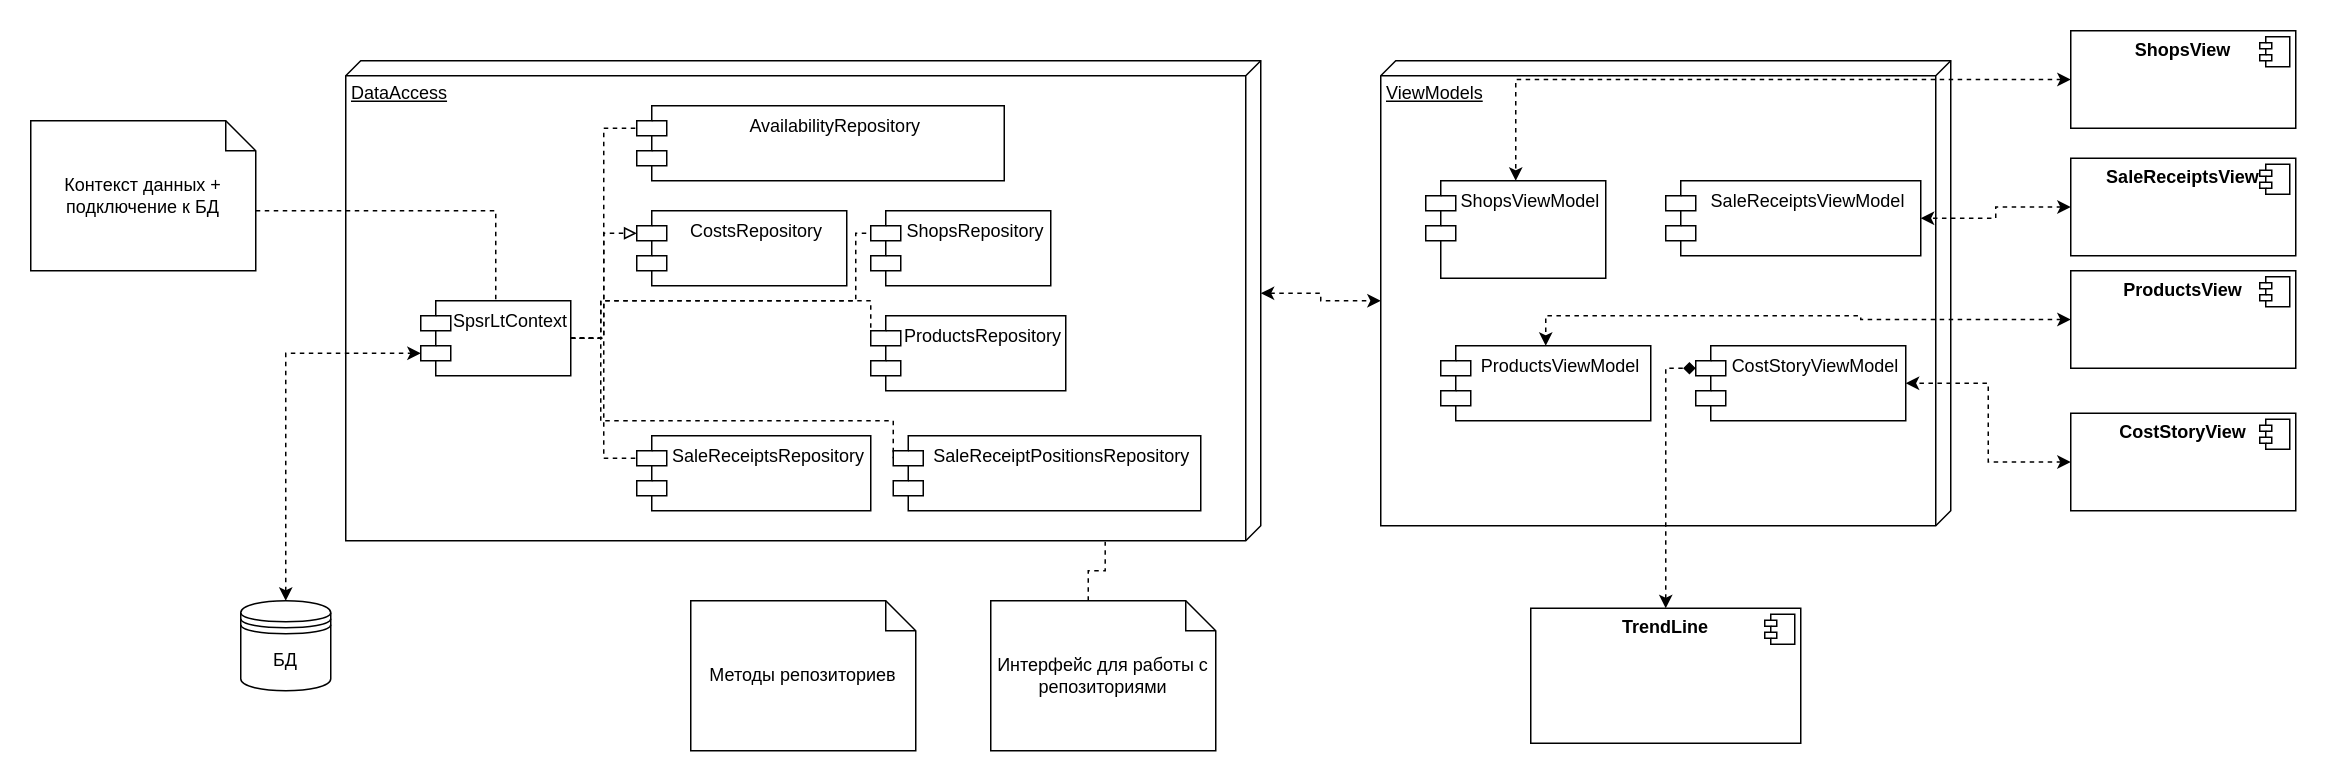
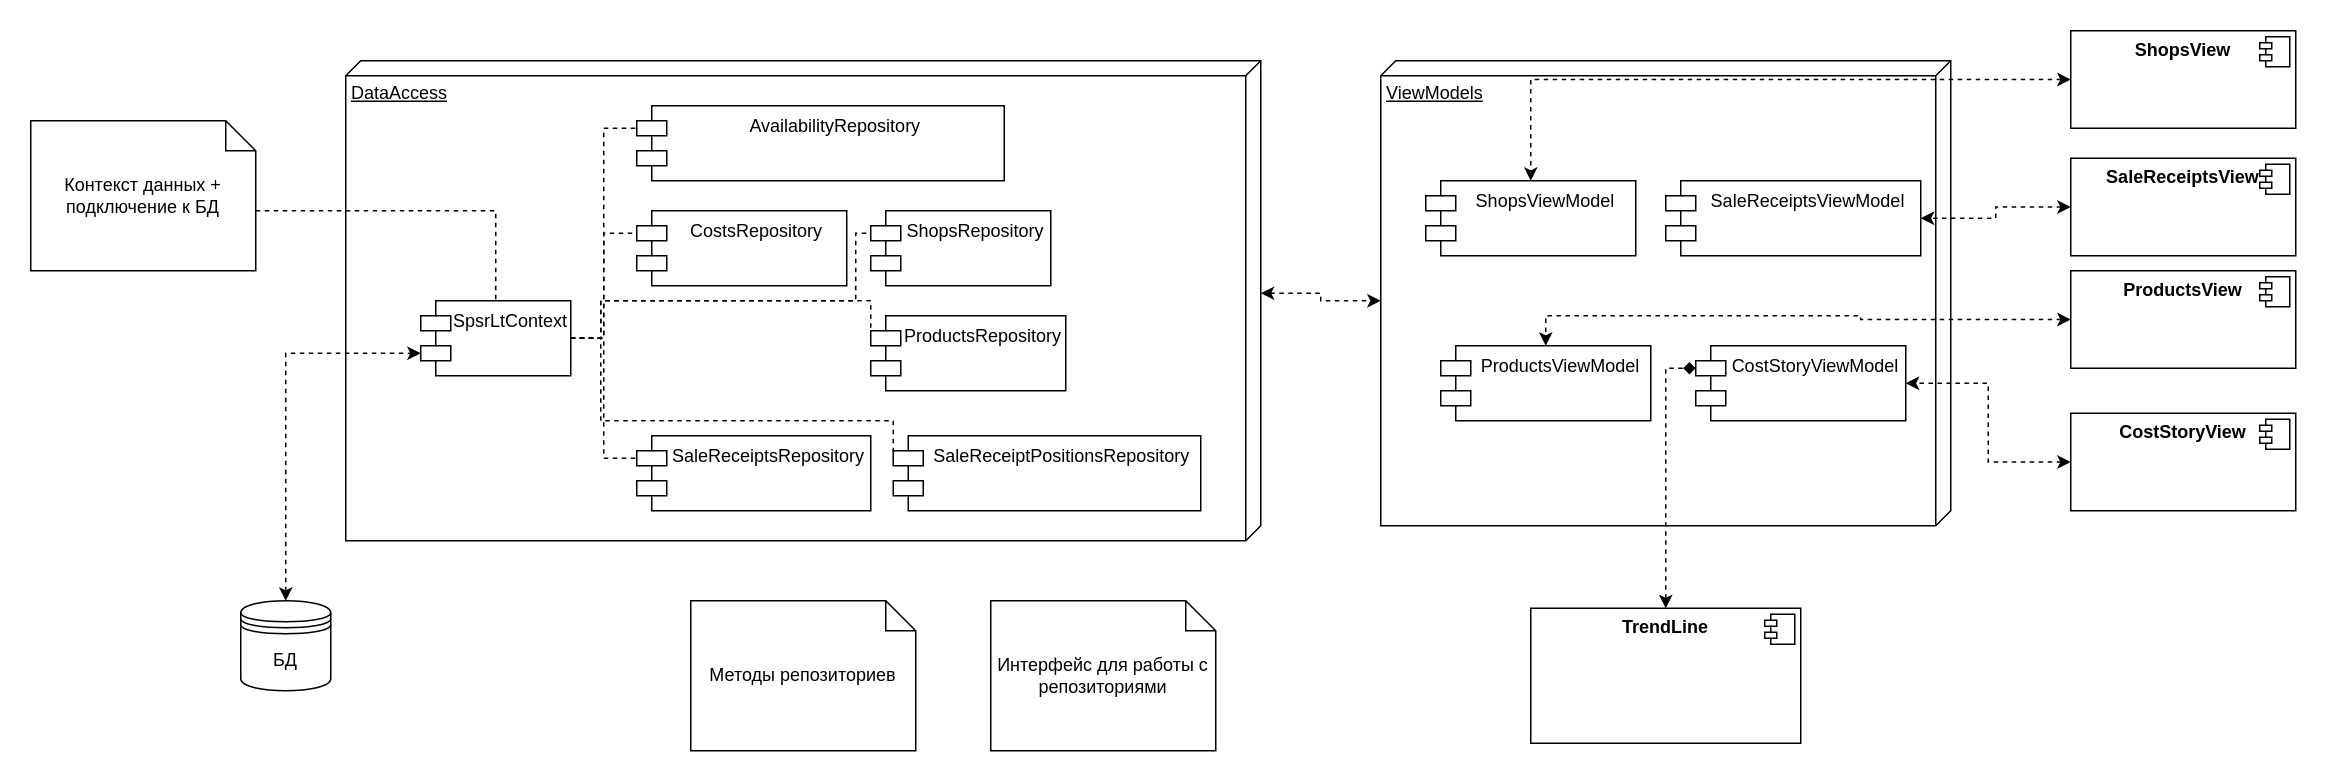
  <mxCell id="0" />
  <mxCell id="1" parent="0" />
  <mxCell id="2" style="edgeStyle=orthogonalEdgeStyle;rounded=0;orthogonalLoop=1;jettySize=auto;html=1;exitX=0;exitY=0;exitDx=155;exitDy=0;exitPerimeter=0;entryX=0;entryY=0;entryDx=160;entryDy=380;entryPerimeter=0;dashed=1;startArrow=classic;startFill=1;endArrow=classic;endFill=1;" edge="1" parent="1" source="3" target="22"><mxGeometry relative="1" as="geometry" /></mxCell>
  <mxCell id="3" value="DataAccess&lt;br&gt;" style="verticalAlign=top;align=left;spacingTop=8;spacingLeft=2;spacingRight=12;shape=cube;size=10;direction=south;fontStyle=4;html=1;" vertex="1" parent="1"><mxGeometry x="230" y="40" width="610" height="320" as="geometry" /></mxCell>
  <mxCell id="4" style="edgeStyle=orthogonalEdgeStyle;rounded=0;orthogonalLoop=1;jettySize=auto;html=1;exitX=0;exitY=0;exitDx=150;exitDy=60;exitPerimeter=0;entryX=0.5;entryY=0;entryDx=0;entryDy=0;endArrow=none;endFill=0;dashed=1;" edge="1" parent="1" source="5" target="12"><mxGeometry relative="1" as="geometry" /></mxCell>
  <mxCell id="5" value="Контекст данных + подключение к БД" style="shape=note;size=20;whiteSpace=wrap;html=1;" vertex="1" parent="1"><mxGeometry x="20" y="80" width="150" height="100" as="geometry" /></mxCell>
  <mxCell id="6" style="edgeStyle=orthogonalEdgeStyle;rounded=0;orthogonalLoop=1;jettySize=auto;html=1;exitX=1;exitY=0.5;exitDx=0;exitDy=0;entryX=0;entryY=0;entryDx=0;entryDy=15;entryPerimeter=0;dashed=1;startArrow=none;startFill=0;endArrow=none;endFill=0;" edge="1" parent="1" source="12" target="15"><mxGeometry relative="1" as="geometry" /></mxCell>
- <mxCell id="7" style="edgeStyle=orthogonalEdgeStyle;rounded=0;orthogonalLoop=1;jettySize=auto;html=1;exitX=1;exitY=0.5;exitDx=0;exitDy=0;entryX=0;entryY=0;entryDx=0;entryDy=15;entryPerimeter=0;dashed=1;startArrow=none;startFill=0;endArrow=block;endFill=0;" edge="1" parent="1" source="12" target="16"><mxGeometry relative="1" as="geometry" /></mxCell>
+ <mxCell id="7" style="edgeStyle=orthogonalEdgeStyle;rounded=0;orthogonalLoop=1;jettySize=auto;html=1;exitX=1;exitY=0.5;exitDx=0;exitDy=0;entryX=0;entryY=0;entryDx=0;entryDy=15;entryPerimeter=0;dashed=1;startArrow=none;startFill=0;endArrow=none;endFill=0;" edge="1" parent="1" source="12" target="16"><mxGeometry relative="1" as="geometry" /></mxCell>
  <mxCell id="8" style="edgeStyle=orthogonalEdgeStyle;rounded=0;orthogonalLoop=1;jettySize=auto;html=1;exitX=1;exitY=0.5;exitDx=0;exitDy=0;entryX=0;entryY=0;entryDx=0;entryDy=15;entryPerimeter=0;dashed=1;startArrow=none;startFill=0;endArrow=none;endFill=0;" edge="1" parent="1" source="12" target="20"><mxGeometry relative="1" as="geometry" /></mxCell>
  <mxCell id="9" style="edgeStyle=orthogonalEdgeStyle;rounded=0;orthogonalLoop=1;jettySize=auto;html=1;exitX=1;exitY=0.5;exitDx=0;exitDy=0;entryX=0;entryY=0;entryDx=0;entryDy=15;entryPerimeter=0;dashed=1;startArrow=none;startFill=0;endArrow=none;endFill=0;" edge="1" parent="1" source="12" target="18"><mxGeometry relative="1" as="geometry"><Array as="points"><mxPoint x="400" y="225" /><mxPoint x="400" y="200" /><mxPoint x="580" y="200" /></Array></mxGeometry></mxCell>
  <mxCell id="10" style="edgeStyle=orthogonalEdgeStyle;rounded=0;orthogonalLoop=1;jettySize=auto;html=1;exitX=1;exitY=0.5;exitDx=0;exitDy=0;entryX=0;entryY=0;entryDx=0;entryDy=15;entryPerimeter=0;dashed=1;startArrow=none;startFill=0;endArrow=none;endFill=0;" edge="1" parent="1" source="12" target="17"><mxGeometry relative="1" as="geometry"><Array as="points"><mxPoint x="400" y="225" /><mxPoint x="400" y="200" /><mxPoint x="570" y="200" /><mxPoint x="570" y="155" /></Array></mxGeometry></mxCell>
  <mxCell id="11" style="edgeStyle=orthogonalEdgeStyle;rounded=0;orthogonalLoop=1;jettySize=auto;html=1;exitX=1;exitY=0.5;exitDx=0;exitDy=0;entryX=0;entryY=0;entryDx=0;entryDy=15;entryPerimeter=0;dashed=1;startArrow=none;startFill=0;endArrow=none;endFill=0;" edge="1" parent="1" source="12" target="19"><mxGeometry relative="1" as="geometry"><Array as="points"><mxPoint x="400" y="225" /><mxPoint x="400" y="280" /><mxPoint x="595" y="280" /></Array></mxGeometry></mxCell>
  <mxCell id="12" value="SpsrLtContext" style="shape=module;align=left;spacingLeft=20;align=center;verticalAlign=top;" vertex="1" parent="1"><mxGeometry x="280" y="200" width="100" height="50" as="geometry" /></mxCell>
  <mxCell id="13" style="edgeStyle=orthogonalEdgeStyle;rounded=0;orthogonalLoop=1;jettySize=auto;html=1;exitX=0.5;exitY=0;exitDx=0;exitDy=0;entryX=0;entryY=0;entryDx=0;entryDy=35;entryPerimeter=0;dashed=1;endArrow=classic;endFill=1;startArrow=classic;startFill=1;" edge="1" parent="1" source="14" target="12"><mxGeometry relative="1" as="geometry" /></mxCell>
  <mxCell id="14" value="БД" style="shape=datastore;whiteSpace=wrap;html=1;" vertex="1" parent="1"><mxGeometry x="160" y="400" width="60" height="60" as="geometry" /></mxCell>
  <mxCell id="15" value="AvailabilityRepository" style="shape=module;align=left;spacingLeft=20;align=center;verticalAlign=top;" vertex="1" parent="1"><mxGeometry x="424" y="70" width="245" height="50" as="geometry" /></mxCell>
  <mxCell id="16" value="CostsRepository" style="shape=module;align=left;spacingLeft=20;align=center;verticalAlign=top;" vertex="1" parent="1"><mxGeometry x="424" y="140" width="140" height="50" as="geometry" /></mxCell>
  <mxCell id="17" value="ShopsRepository" style="shape=module;align=left;spacingLeft=20;align=center;verticalAlign=top;" vertex="1" parent="1"><mxGeometry x="580" y="140" width="120" height="50" as="geometry" /></mxCell>
  <mxCell id="18" value="ProductsRepository" style="shape=module;align=left;spacingLeft=20;align=center;verticalAlign=top;" vertex="1" parent="1"><mxGeometry x="580" y="210" width="130" height="50" as="geometry" /></mxCell>
  <mxCell id="19" value="SaleReceiptPositionsRepository" style="shape=module;align=left;spacingLeft=20;align=center;verticalAlign=top;" vertex="1" parent="1"><mxGeometry x="595" y="290" width="205" height="50" as="geometry" /></mxCell>
  <mxCell id="20" value="SaleReceiptsRepository" style="shape=module;align=left;spacingLeft=20;align=center;verticalAlign=top;" vertex="1" parent="1"><mxGeometry x="424" y="290" width="156" height="50" as="geometry" /></mxCell>
  <mxCell id="21" value="Методы репозиториев" style="shape=note;size=20;whiteSpace=wrap;html=1;" vertex="1" parent="1"><mxGeometry x="460" y="400" width="150" height="100" as="geometry" /></mxCell>
  <mxCell id="22" value="ViewModels" style="verticalAlign=top;align=left;spacingTop=8;spacingLeft=2;spacingRight=12;shape=cube;size=10;direction=south;fontStyle=4;html=1;" vertex="1" parent="1"><mxGeometry x="920" y="40" width="380" height="310" as="geometry" /></mxCell>
- <mxCell id="23" value="ShopsViewModel" style="shape=module;align=left;spacingLeft=20;align=center;verticalAlign=top;" vertex="1" parent="1"><mxGeometry x="950" y="120" width="120" height="65" as="geometry" /></mxCell>
+ <mxCell id="23" value="ShopsViewModel" style="shape=module;align=left;spacingLeft=20;align=center;verticalAlign=top;" vertex="1" parent="1"><mxGeometry x="950" y="120" width="140" height="50" as="geometry" /></mxCell>
  <mxCell id="24" value="ProductsViewModel" style="shape=module;align=left;spacingLeft=20;align=center;verticalAlign=top;" vertex="1" parent="1"><mxGeometry x="960" y="230" width="140" height="50" as="geometry" /></mxCell>
  <mxCell id="25" value="SaleReceiptsViewModel" style="shape=module;align=left;spacingLeft=20;align=center;verticalAlign=top;" vertex="1" parent="1"><mxGeometry x="1110" y="120" width="170" height="50" as="geometry" /></mxCell>
  <mxCell id="26" value="CostStoryViewModel" style="shape=module;align=left;spacingLeft=20;align=center;verticalAlign=top;" vertex="1" parent="1"><mxGeometry x="1130" y="230" width="140" height="50" as="geometry" /></mxCell>
  <mxCell id="27" style="edgeStyle=orthogonalEdgeStyle;rounded=0;orthogonalLoop=1;jettySize=auto;html=1;exitX=0.5;exitY=0;exitDx=0;exitDy=0;entryX=0;entryY=0;entryDx=0;entryDy=15;entryPerimeter=0;dashed=1;startArrow=classic;startFill=1;endArrow=diamond;endFill=1;" edge="1" parent="1" source="28" target="26"><mxGeometry relative="1" as="geometry" /></mxCell>
  <mxCell id="28" value="&lt;p style=&quot;margin:0px;margin-top:6px;text-align:center;&quot;&gt;&lt;b&gt;TrendLine&lt;/b&gt;&lt;/p&gt;" style="align=left;overflow=fill;html=1;dropTarget=0;" vertex="1" parent="1"><mxGeometry x="1020" y="405" width="180" height="90" as="geometry" /></mxCell>
  <mxCell id="29" value="" style="shape=component;jettyWidth=8;jettyHeight=4;" vertex="1" parent="28"><mxGeometry x="1" width="20" height="20" relative="1" as="geometry"><mxPoint x="-24" y="4" as="offset" /></mxGeometry></mxCell>
  <mxCell id="30" style="edgeStyle=orthogonalEdgeStyle;rounded=0;orthogonalLoop=1;jettySize=auto;html=1;exitX=0;exitY=0.5;exitDx=0;exitDy=0;entryX=0.5;entryY=0;entryDx=0;entryDy=0;dashed=1;startArrow=classic;startFill=1;endArrow=classic;endFill=1;" edge="1" parent="1" source="31" target="23"><mxGeometry relative="1" as="geometry" /></mxCell>
  <mxCell id="31" value="&lt;p style=&quot;margin:0px;margin-top:6px;text-align:center;&quot;&gt;&lt;b&gt;ShopsView&lt;/b&gt;&lt;/p&gt;" style="align=left;overflow=fill;html=1;dropTarget=0;" vertex="1" parent="1"><mxGeometry x="1380" y="20" width="150" height="65" as="geometry" /></mxCell>
  <mxCell id="32" value="" style="shape=component;jettyWidth=8;jettyHeight=4;" vertex="1" parent="31"><mxGeometry x="1" width="20" height="20" relative="1" as="geometry"><mxPoint x="-24" y="4" as="offset" /></mxGeometry></mxCell>
  <mxCell id="33" style="edgeStyle=orthogonalEdgeStyle;rounded=0;orthogonalLoop=1;jettySize=auto;html=1;exitX=0;exitY=0.5;exitDx=0;exitDy=0;entryX=1;entryY=0.5;entryDx=0;entryDy=0;dashed=1;startArrow=classic;startFill=1;endArrow=classic;endFill=1;" edge="1" parent="1" source="34" target="26"><mxGeometry relative="1" as="geometry" /></mxCell>
  <mxCell id="34" value="&lt;p style=&quot;margin:0px;margin-top:6px;text-align:center;&quot;&gt;&lt;b&gt;CostStoryView&lt;/b&gt;&lt;/p&gt;" style="align=left;overflow=fill;html=1;dropTarget=0;" vertex="1" parent="1"><mxGeometry x="1380" y="275" width="150" height="65" as="geometry" /></mxCell>
  <mxCell id="35" value="" style="shape=component;jettyWidth=8;jettyHeight=4;" vertex="1" parent="34"><mxGeometry x="1" width="20" height="20" relative="1" as="geometry"><mxPoint x="-24" y="4" as="offset" /></mxGeometry></mxCell>
  <mxCell id="36" style="edgeStyle=orthogonalEdgeStyle;rounded=0;orthogonalLoop=1;jettySize=auto;html=1;exitX=0;exitY=0.5;exitDx=0;exitDy=0;dashed=1;startArrow=classic;startFill=1;endArrow=classic;endFill=1;" edge="1" parent="1" source="37" target="25"><mxGeometry relative="1" as="geometry" /></mxCell>
  <mxCell id="37" value="&lt;p style=&quot;margin:0px;margin-top:6px;text-align:center;&quot;&gt;&lt;b&gt;SaleReceiptsView&lt;/b&gt;&lt;/p&gt;" style="align=left;overflow=fill;html=1;dropTarget=0;" vertex="1" parent="1"><mxGeometry x="1380" y="105" width="150" height="65" as="geometry" /></mxCell>
  <mxCell id="38" value="" style="shape=component;jettyWidth=8;jettyHeight=4;" vertex="1" parent="37"><mxGeometry x="1" width="20" height="20" relative="1" as="geometry"><mxPoint x="-24" y="4" as="offset" /></mxGeometry></mxCell>
  <mxCell id="39" style="edgeStyle=orthogonalEdgeStyle;rounded=0;orthogonalLoop=1;jettySize=auto;html=1;exitX=0;exitY=0.5;exitDx=0;exitDy=0;entryX=0.5;entryY=0;entryDx=0;entryDy=0;dashed=1;startArrow=classic;startFill=1;endArrow=classic;endFill=1;" edge="1" parent="1" source="40" target="24"><mxGeometry relative="1" as="geometry" /></mxCell>
  <mxCell id="40" value="&lt;p style=&quot;margin:0px;margin-top:6px;text-align:center;&quot;&gt;&lt;b&gt;ProductsView&lt;/b&gt;&lt;/p&gt;" style="align=left;overflow=fill;html=1;dropTarget=0;" vertex="1" parent="1"><mxGeometry x="1380" y="180" width="150" height="65" as="geometry" /></mxCell>
  <mxCell id="41" value="" style="shape=component;jettyWidth=8;jettyHeight=4;" vertex="1" parent="40"><mxGeometry x="1" width="20" height="20" relative="1" as="geometry"><mxPoint x="-24" y="4" as="offset" /></mxGeometry></mxCell>
- <mxCell id="42" style="edgeStyle=orthogonalEdgeStyle;rounded=0;orthogonalLoop=1;jettySize=auto;html=1;exitX=0;exitY=0;exitDx=65;exitDy=0;exitPerimeter=0;entryX=1.002;entryY=0.17;entryDx=0;entryDy=0;entryPerimeter=0;dashed=1;startArrow=none;startFill=0;endArrow=none;endFill=0;" edge="1" parent="1" source="43" target="3"><mxGeometry relative="1" as="geometry" /></mxCell>
  <mxCell id="43" value="Интерфейс для работы с репозиториями" style="shape=note;size=20;whiteSpace=wrap;html=1;" vertex="1" parent="1"><mxGeometry x="660" y="400" width="150" height="100" as="geometry" /></mxCell>
